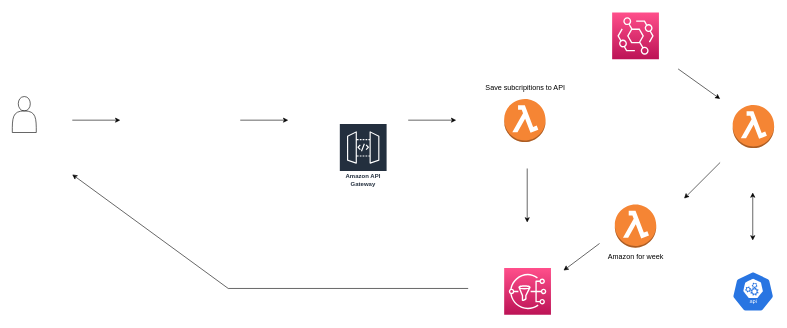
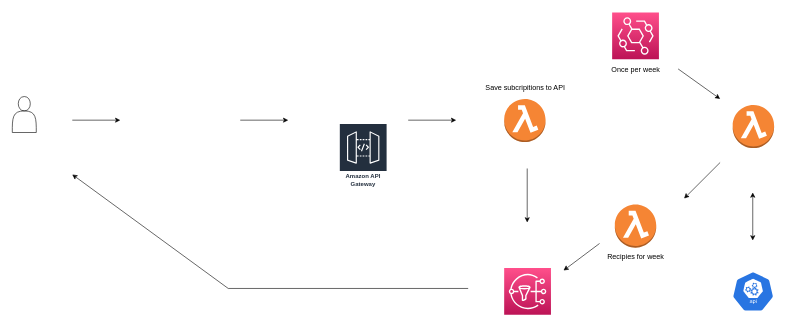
  <mxCell id="0" />
  <mxCell id="1" parent="0" />
  <mxCell id="2" value="" style="shape=actor;whiteSpace=wrap;html=1;" vertex="1" parent="1"><mxGeometry x="20" y="160" width="40" height="60" as="geometry" /></mxCell>
  <mxCell id="3" style="edgeStyle=orthogonalEdgeStyle;rounded=0;orthogonalLoop=1;jettySize=auto;html=1;exitX=0.5;exitY=1;exitDx=0;exitDy=0;" edge="1" parent="1" source="2" target="2"><mxGeometry relative="1" as="geometry" /></mxCell>
  <mxCell id="4" value="Amazon API Gateway" style="sketch=0;outlineConnect=0;fontColor=#232F3E;gradientColor=none;strokeColor=#ffffff;fillColor=#232F3E;dashed=0;verticalLabelPosition=middle;verticalAlign=bottom;align=center;html=1;whiteSpace=wrap;fontSize=10;fontStyle=1;spacing=3;shape=mxgraph.aws4.productIcon;prIcon=mxgraph.aws4.api_gateway;" vertex="1" parent="1"><mxGeometry x="565" y="205" width="80" height="110" as="geometry" /></mxCell>
  <mxCell id="5" value="" style="outlineConnect=0;dashed=0;verticalLabelPosition=bottom;verticalAlign=top;align=center;html=1;shape=mxgraph.aws3.lambda_function;fillColor=#F58534;gradientColor=none;" vertex="1" parent="1"><mxGeometry x="840" y="164" width="69" height="72" as="geometry" /></mxCell>
  <mxCell id="6" value="" style="outlineConnect=0;dashed=0;verticalLabelPosition=bottom;verticalAlign=top;align=center;html=1;shape=mxgraph.aws3.lambda_function;fillColor=#F58534;gradientColor=none;" vertex="1" parent="1"><mxGeometry x="1221" y="174" width="69" height="72" as="geometry" /></mxCell>
  <mxCell id="7" value="" style="outlineConnect=0;dashed=0;verticalLabelPosition=bottom;verticalAlign=top;align=center;html=1;shape=mxgraph.aws3.lambda_function;fillColor=#F58534;gradientColor=none;" vertex="1" parent="1"><mxGeometry x="1024.5" y="340" width="69" height="72" as="geometry" /></mxCell>
  <mxCell id="8" value="" style="sketch=0;points=[[0,0,0],[0.25,0,0],[0.5,0,0],[0.75,0,0],[1,0,0],[0,1,0],[0.25,1,0],[0.5,1,0],[0.75,1,0],[1,1,0],[0,0.25,0],[0,0.5,0],[0,0.75,0],[1,0.25,0],[1,0.5,0],[1,0.75,0]];outlineConnect=0;fontColor=#232F3E;gradientColor=#FF4F8B;gradientDirection=north;fillColor=#BC1356;strokeColor=#ffffff;dashed=0;verticalLabelPosition=bottom;verticalAlign=top;align=center;html=1;fontSize=12;fontStyle=0;aspect=fixed;shape=mxgraph.aws4.resourceIcon;resIcon=mxgraph.aws4.eventbridge;" vertex="1" parent="1"><mxGeometry x="1020" y="20" width="78" height="78" as="geometry" /></mxCell>
  <mxCell id="9" value="" style="sketch=0;html=1;dashed=0;whitespace=wrap;fillColor=#2875E2;strokeColor=#ffffff;points=[[0.005,0.63,0],[0.1,0.2,0],[0.9,0.2,0],[0.5,0,0],[0.995,0.63,0],[0.72,0.99,0],[0.5,1,0],[0.28,0.99,0]];verticalLabelPosition=bottom;align=center;verticalAlign=top;shape=mxgraph.kubernetes.icon;prIcon=api" vertex="1" parent="1"><mxGeometry x="1220" y="450" width="70" height="70" as="geometry" /></mxCell>
  <mxCell id="10" value="" style="sketch=0;points=[[0,0,0],[0.25,0,0],[0.5,0,0],[0.75,0,0],[1,0,0],[0,1,0],[0.25,1,0],[0.5,1,0],[0.75,1,0],[1,1,0],[0,0.25,0],[0,0.5,0],[0,0.75,0],[1,0.25,0],[1,0.5,0],[1,0.75,0]];outlineConnect=0;fontColor=#232F3E;gradientColor=#FF4F8B;gradientDirection=north;fillColor=#BC1356;strokeColor=#ffffff;dashed=0;verticalLabelPosition=bottom;verticalAlign=top;align=center;html=1;fontSize=12;fontStyle=0;aspect=fixed;shape=mxgraph.aws4.resourceIcon;resIcon=mxgraph.aws4.sns;" vertex="1" parent="1"><mxGeometry x="840" y="446" width="78" height="78" as="geometry" /></mxCell>
  <mxCell id="11" value="" style="endArrow=classic;html=1;rounded=0;" edge="1" parent="1"><mxGeometry width="50" height="50" relative="1" as="geometry"><mxPoint x="120" y="199.41" as="sourcePoint" /><mxPoint x="200" y="199.41" as="targetPoint" /></mxGeometry></mxCell>
  <mxCell id="12" value="" style="endArrow=classic;html=1;rounded=0;" edge="1" parent="1"><mxGeometry width="50" height="50" relative="1" as="geometry"><mxPoint x="400" y="199.41" as="sourcePoint" /><mxPoint x="480" y="199.41" as="targetPoint" /></mxGeometry></mxCell>
  <mxCell id="13" value="" style="endArrow=classic;html=1;rounded=0;" edge="1" parent="1"><mxGeometry width="50" height="50" relative="1" as="geometry"><mxPoint x="680" y="199.41" as="sourcePoint" /><mxPoint x="760" y="199.41" as="targetPoint" /></mxGeometry></mxCell>
  <mxCell id="14" value="" style="endArrow=classic;html=1;rounded=0;" edge="1" parent="1"><mxGeometry width="50" height="50" relative="1" as="geometry"><mxPoint x="878.41" y="280" as="sourcePoint" /><mxPoint x="878.41" y="370" as="targetPoint" /></mxGeometry></mxCell>
  <mxCell id="15" value="" style="endArrow=classic;html=1;rounded=0;" edge="1" parent="1"><mxGeometry width="50" height="50" relative="1" as="geometry"><mxPoint x="1130" y="114" as="sourcePoint" /><mxPoint x="1200" y="164" as="targetPoint" /></mxGeometry></mxCell>
  <mxCell id="16" value="" style="endArrow=classic;html=1;rounded=0;" edge="1" parent="1"><mxGeometry width="50" height="50" relative="1" as="geometry"><mxPoint x="1200" y="270" as="sourcePoint" /><mxPoint x="1140" y="330" as="targetPoint" /></mxGeometry></mxCell>
  <mxCell id="17" value="" style="endArrow=classic;startArrow=classic;html=1;rounded=0;" edge="1" parent="1"><mxGeometry width="50" height="50" relative="1" as="geometry"><mxPoint x="1254.41" y="320" as="sourcePoint" /><mxPoint x="1254.41" y="400" as="targetPoint" /></mxGeometry></mxCell>
  <mxCell id="18" value="" style="endArrow=none;html=1;rounded=0;" edge="1" parent="1"><mxGeometry width="50" height="50" relative="1" as="geometry"><mxPoint x="380" y="480" as="sourcePoint" /><mxPoint x="780" y="480" as="targetPoint" /></mxGeometry></mxCell>
  <mxCell id="19" value="" style="endArrow=classic;html=1;rounded=0;" edge="1" parent="1"><mxGeometry width="50" height="50" relative="1" as="geometry"><mxPoint x="380" y="480" as="sourcePoint" /><mxPoint x="120" y="290" as="targetPoint" /></mxGeometry></mxCell>
  <mxCell id="20" value="Save subcripitions to API" style="text;html=1;align=center;verticalAlign=middle;resizable=0;points=[];autosize=1;strokeColor=none;fillColor=none;" vertex="1" parent="1"><mxGeometry x="794.5" y="130" width="160" height="30" as="geometry" /></mxCell>
- <mxCell id="22" value="Amazon for week" style="text;html=1;align=center;verticalAlign=middle;resizable=0;points=[];autosize=1;strokeColor=none;fillColor=none;" vertex="1" parent="1"><mxGeometry x="999" y="412" width="120" height="30" as="geometry" /></mxCell>
+ <mxCell id="21" value="Once per week" style="text;html=1;align=center;verticalAlign=middle;resizable=0;points=[];autosize=1;strokeColor=none;fillColor=none;" vertex="1" parent="1"><mxGeometry x="1009" y="100" width="100" height="30" as="geometry" /></mxCell>
+ <mxCell id="22" value="Recipies for week" style="text;html=1;align=center;verticalAlign=middle;resizable=0;points=[];autosize=1;strokeColor=none;fillColor=none;" vertex="1" parent="1"><mxGeometry x="999" y="412" width="120" height="30" as="geometry" /></mxCell>
  <mxCell id="23" value="" style="endArrow=classic;html=1;rounded=0;" edge="1" parent="1"><mxGeometry width="50" height="50" relative="1" as="geometry"><mxPoint x="999" y="405" as="sourcePoint" /><mxPoint x="939" y="450" as="targetPoint" /></mxGeometry></mxCell>
